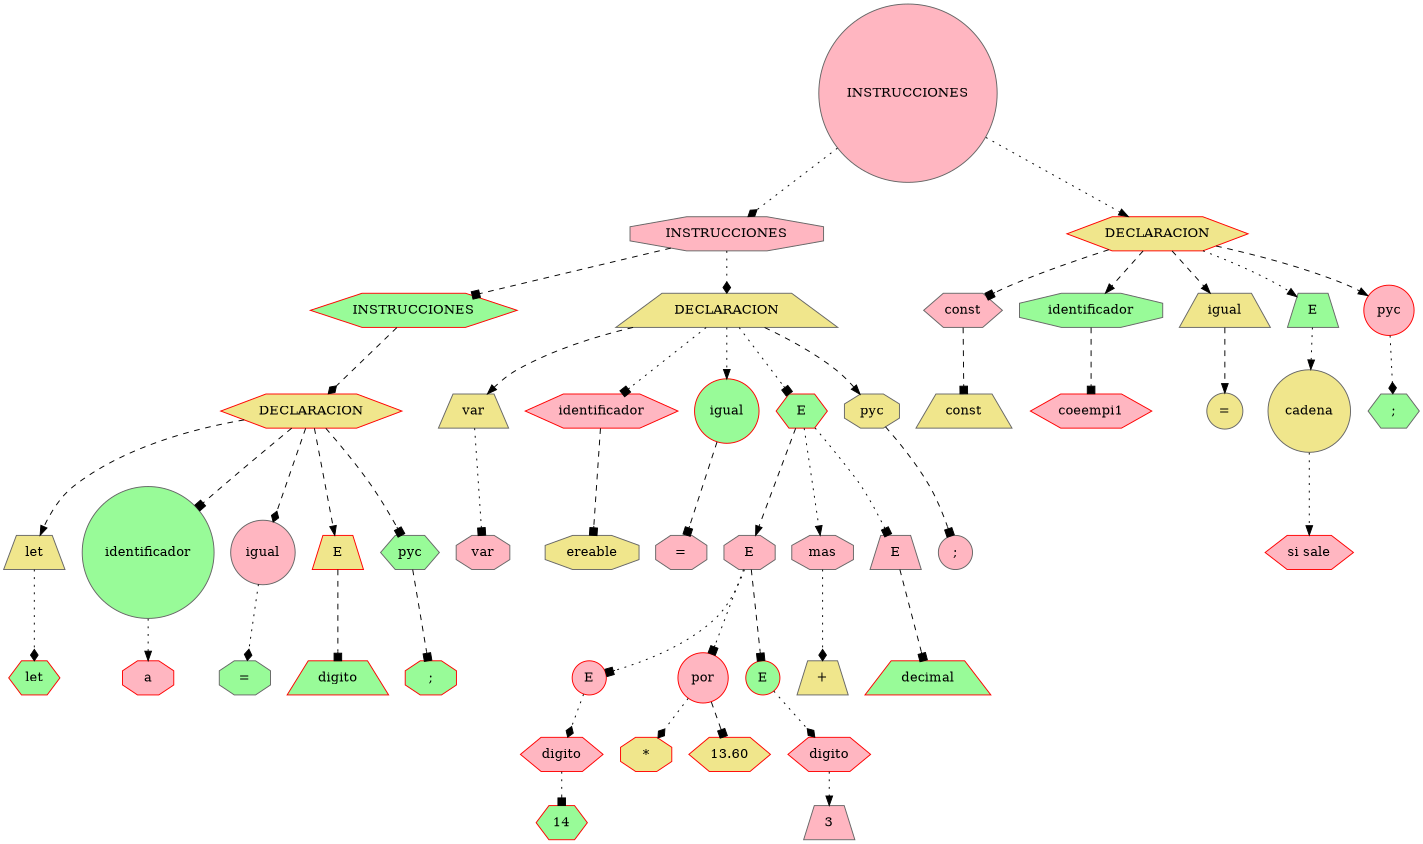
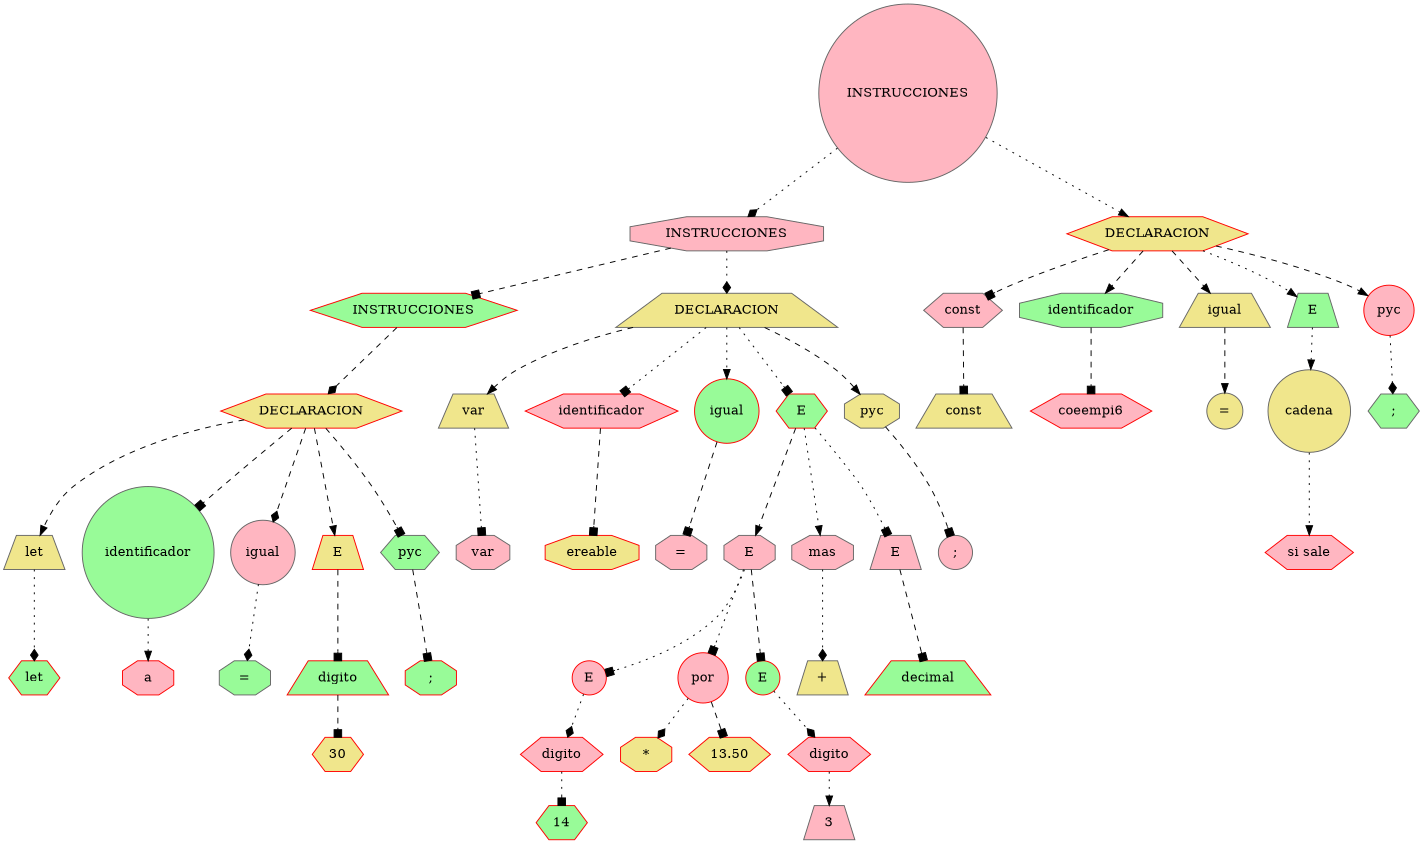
  digraph {
    node [color=gray40 fillcolor=lightpink shape=hexagon style=filled]
    edge [arrowhead=box style=dashed]
    n1 [label=INSTRUCCIONES shape=circle]
    n2 [label=INSTRUCCIONES shape=octagon]
    n3 [color=red fillcolor=khaki label=DECLARACION]
    n4 [color=red fillcolor=palegreen label=INSTRUCCIONES]
    n5 [fillcolor=khaki label=DECLARACION shape=trapezium]
    n6 [label=const]
    n7 [fillcolor=palegreen label=identificador shape=octagon]
    n8 [fillcolor=khaki label=igual shape=trapezium]
    n9 [fillcolor=palegreen label=E shape=trapezium]
    n10 [color=red label=pyc shape=circle]
    n11 [color=red fillcolor=khaki label=DECLARACION]
    n12 [fillcolor=khaki label=var shape=trapezium]
    n13 [color=red label=identificador]
    n14 [color=red fillcolor=palegreen label=igual shape=circle]
    n15 [color=red fillcolor=palegreen label=E]
    n16 [fillcolor=khaki label=pyc shape=octagon]
    n17 [fillcolor=khaki label=let shape=trapezium]
    n18 [fillcolor=palegreen label=identificador shape=circle]
    n19 [label=igual shape=circle]
    n20 [color=red fillcolor=khaki label=E shape=trapezium]
    n21 [fillcolor=palegreen label=pyc]
    n22 [color=red fillcolor=palegreen label=let]
    n23 [color=red label=a shape=octagon]
    n24 [fillcolor=palegreen label="=" shape=octagon]
    n25 [color=red fillcolor=palegreen label=digito shape=trapezium]
    n26 [color=red fillcolor=palegreen label=";" shape=octagon]
+   n27 [color=red fillcolor=khaki label=30]
    n28 [label=var shape=octagon]
-   n29 [fillcolor=khaki label=ereable shape=octagon]
+   n29 [color=red fillcolor=khaki label=ereable shape=octagon]
    n30 [label="=" shape=octagon]
    n31 [label=E shape=octagon]
    n32 [label=mas shape=octagon]
    n33 [label=E shape=trapezium]
    n34 [label=";" shape=circle]
    n35 [color=red label=E shape=circle]
    n36 [color=red label=por shape=circle]
    n37 [color=red fillcolor=palegreen label=E shape=circle]
    n38 [fillcolor=khaki label="+" shape=trapezium]
    n39 [color=red fillcolor=palegreen label=decimal shape=trapezium]
    n40 [color=red label=digito]
    n41 [color=red fillcolor=khaki label="*" shape=octagon]
-   n42 [color=red fillcolor=khaki label=13.60]
+   n42 [color=red fillcolor=khaki label=13.50]
    n43 [color=red label=digito]
    n44 [color=red fillcolor=palegreen label=14]
    n45 [label=3 shape=trapezium]
    n46 [fillcolor=khaki label=const shape=trapezium]
-   n47 [color=red label=coeempi1]
+   n47 [color=red label=coeempi6]
    n48 [fillcolor=khaki label="=" shape=circle]
    n49 [fillcolor=khaki label=cadena shape=circle]
    n50 [fillcolor=palegreen label=";"]
    n51 [color=red label="si sale"]
    n1 -> n2 [arrowhead=diamond style=dotted]
    n1 -> n3 [arrowhead=normal style=dotted]
    n2 -> n4
    n2 -> n5 [arrowhead=diamond style=dotted]
    n3 -> n6
    n3 -> n7 [arrowhead=normal]
    n3 -> n8 [arrowhead=normal]
    n3 -> n9 [arrowhead=normal style=dotted]
    n3 -> n10 [arrowhead=normal]
    n4 -> n11 [arrowhead=diamond]
    n5 -> n12 [arrowhead=normal]
    n5 -> n13 [style=dotted]
    n5 -> n14 [arrowhead=normal style=dotted]
    n5 -> n15 [style=dotted]
    n5 -> n16 [arrowhead=normal]
    n6 -> n46
    n7 -> n47
    n8 -> n48 [arrowhead=normal]
    n9 -> n49 [arrowhead=normal style=dotted]
    n10 -> n50 [arrowhead=diamond style=dotted]
    n11 -> n17 [arrowhead=normal]
    n11 -> n18
    n11 -> n19 [arrowhead=diamond]
    n11 -> n20 [arrowhead=normal]
    n11 -> n21
    n12 -> n28 [style=dotted]
    n13 -> n29
    n14 -> n30
    n15 -> n31 [arrowhead=normal]
    n15 -> n32 [arrowhead=normal style=dotted]
    n15 -> n33 [style=dotted]
    n16 -> n34
    n17 -> n22 [arrowhead=diamond style=dotted]
    n18 -> n23 [arrowhead=normal style=dotted]
    n19 -> n24 [arrowhead=diamond style=dotted]
    n20 -> n25
    n21 -> n26
+   n25 -> n27
    n31 -> n35 [style=dotted]
    n31 -> n36 [style=dotted]
    n31 -> n37
    n32 -> n38 [arrowhead=diamond style=dotted]
    n33 -> n39
    n35 -> n40 [arrowhead=diamond style=dotted]
    n36 -> n41 [arrowhead=diamond style=dotted]
    n36 -> n42
    n37 -> n43 [arrowhead=diamond style=dotted]
    n40 -> n44 [style=dotted]
    n43 -> n45 [arrowhead=normal style=dotted]
    n49 -> n51 [arrowhead=normal style=dotted]
  }
